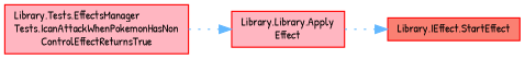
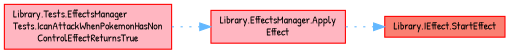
  digraph {
    fontname="Patrick Hand"
    rankdir=LR
    node [color=red fillcolor=lightpink fontname="Patrick Hand" fontsize=10 shape=box style=filled]
    edge [color=steelblue1 fontname="Patrick Hand" fontsize=10 labelfontname=Helvetica labelfontsize=10 style=dotted]
    n1 [fontcolor=black height=0.2 label="Library.Tests.EffectsManager\lTests.IcanAttackWhenPokemonHasNon\lControlEffectReturnsTrue" width=0.4]
-   n2 [height=0.2 label="Library.Library.Apply\lEffect" width=0.4]
+   n2 [height=0.2 label="Library.EffectsManager.Apply\lEffect" width=0.4]
    n3 [fillcolor=salmon height=0.2 label="Library.IEffect.StartEffect" width=0.4]
    n1 -> n2
    n2 -> n3
  }
